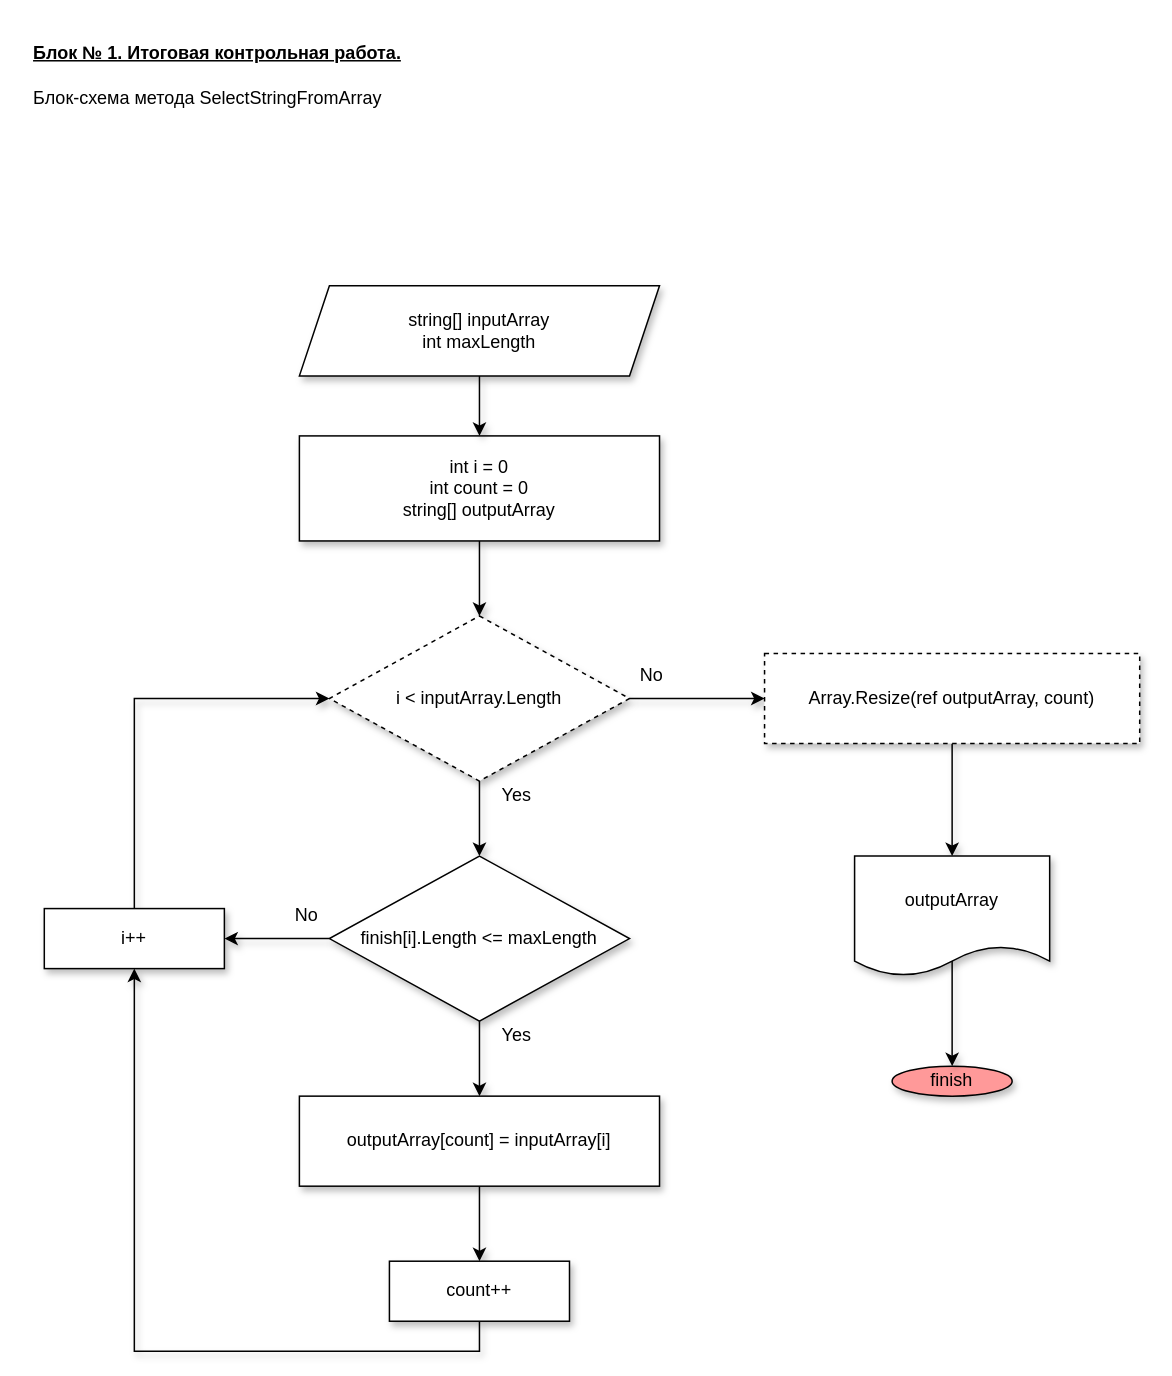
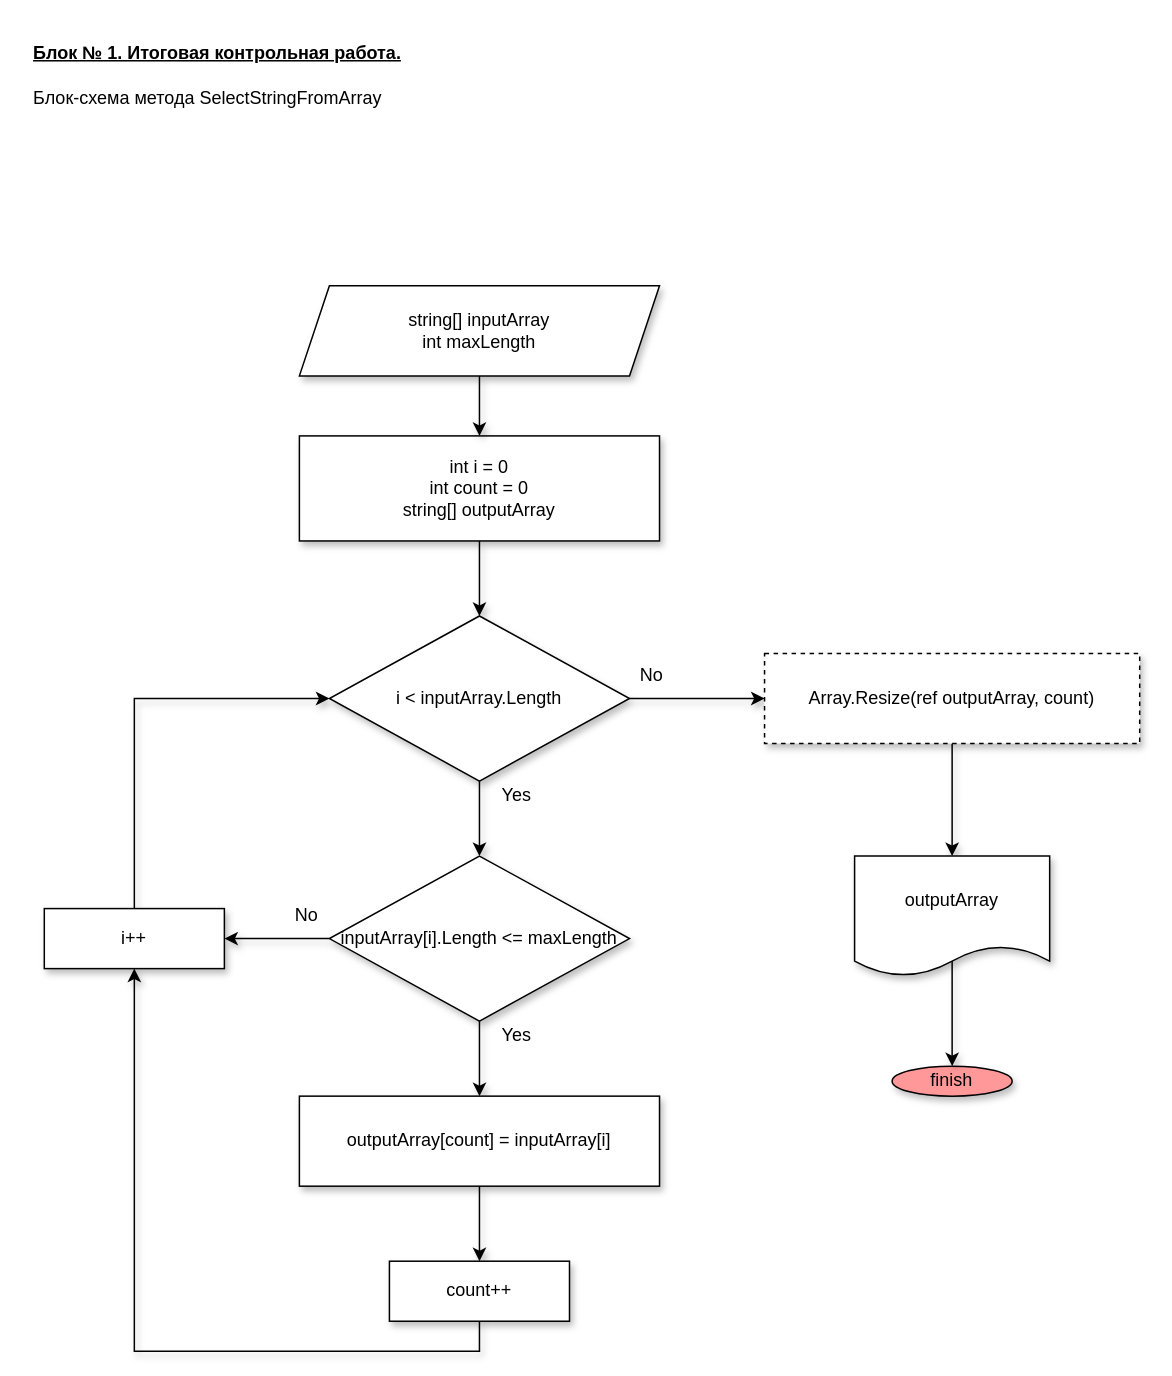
  <mxCell id="0" />
  <mxCell id="1" parent="0" />
  <mxCell id="2" style="edgeStyle=orthogonalEdgeStyle;rounded=0;orthogonalLoop=1;jettySize=auto;html=1;exitX=0.5;exitY=1;exitDx=0;exitDy=0;entryX=0.5;entryY=0;entryDx=0;entryDy=0;shadow=1;" edge="1" parent="1" source="3" target="6"><mxGeometry relative="1" as="geometry" /></mxCell>
  <mxCell id="3" value="&lt;div&gt;int i = 0&lt;br&gt;&lt;/div&gt;&lt;div&gt;int count = 0&lt;/div&gt;&lt;div&gt;&lt;div&gt;string[] outputArray&lt;/div&gt;&lt;/div&gt;" style="rounded=0;whiteSpace=wrap;html=1;shadow=1;" vertex="1" parent="1"><mxGeometry x="199" y="290" width="240" height="70" as="geometry" /></mxCell>
  <mxCell id="4" style="edgeStyle=orthogonalEdgeStyle;rounded=0;orthogonalLoop=1;jettySize=auto;html=1;exitX=0.5;exitY=1;exitDx=0;exitDy=0;entryX=0.5;entryY=0;entryDx=0;entryDy=0;shadow=1;" edge="1" parent="1" source="6" target="13"><mxGeometry relative="1" as="geometry" /></mxCell>
  <mxCell id="5" style="edgeStyle=orthogonalEdgeStyle;rounded=0;orthogonalLoop=1;jettySize=auto;html=1;exitX=1;exitY=0.5;exitDx=0;exitDy=0;entryX=0;entryY=0.5;entryDx=0;entryDy=0;shadow=1;" edge="1" parent="1" source="6" target="20"><mxGeometry relative="1" as="geometry" /></mxCell>
- <mxCell id="6" value="i &amp;lt; inputArray.Length" style="rhombus;whiteSpace=wrap;html=1;shadow=1;dashed=1;" vertex="1" parent="1"><mxGeometry x="219" y="410" width="200" height="110" as="geometry" /></mxCell>
+ <mxCell id="6" value="i &amp;lt; inputArray.Length" style="rhombus;whiteSpace=wrap;html=1;shadow=1;" vertex="1" parent="1"><mxGeometry x="219" y="410" width="200" height="110" as="geometry" /></mxCell>
  <mxCell id="7" value="No" style="text;html=1;align=center;verticalAlign=middle;whiteSpace=wrap;rounded=0;shadow=1;" vertex="1" parent="1"><mxGeometry x="419" y="440" width="30" height="20" as="geometry" /></mxCell>
  <mxCell id="8" value="Yes" style="text;html=1;align=center;verticalAlign=middle;whiteSpace=wrap;rounded=0;shadow=1;" vertex="1" parent="1"><mxGeometry x="329" y="520" width="30" height="20" as="geometry" /></mxCell>
  <mxCell id="9" style="edgeStyle=orthogonalEdgeStyle;rounded=0;orthogonalLoop=1;jettySize=auto;html=1;exitX=0.5;exitY=1;exitDx=0;exitDy=0;entryX=0.5;entryY=0;entryDx=0;entryDy=0;shadow=1;" edge="1" parent="1" source="10" target="3"><mxGeometry relative="1" as="geometry" /></mxCell>
  <mxCell id="10" value="string[] inputArray&lt;div&gt;int maxLength&lt;br&gt;&lt;/div&gt;" style="shape=parallelogram;perimeter=parallelogramPerimeter;whiteSpace=wrap;html=1;fixedSize=1;shadow=1;" vertex="1" parent="1"><mxGeometry x="199" y="190" width="240" height="60" as="geometry" /></mxCell>
  <mxCell id="11" style="edgeStyle=orthogonalEdgeStyle;rounded=0;orthogonalLoop=1;jettySize=auto;html=1;exitX=0.5;exitY=1;exitDx=0;exitDy=0;entryX=0.5;entryY=0;entryDx=0;entryDy=0;shadow=1;" edge="1" parent="1" source="13" target="15"><mxGeometry relative="1" as="geometry" /></mxCell>
  <mxCell id="12" style="edgeStyle=orthogonalEdgeStyle;rounded=0;orthogonalLoop=1;jettySize=auto;html=1;exitX=0;exitY=0.5;exitDx=0;exitDy=0;entryX=1;entryY=0.5;entryDx=0;entryDy=0;shadow=1;" edge="1" parent="1" source="13" target="23"><mxGeometry relative="1" as="geometry" /></mxCell>
- <mxCell id="13" value="finish[i].Length &amp;lt;= maxLength" style="rhombus;whiteSpace=wrap;html=1;shadow=1;" vertex="1" parent="1"><mxGeometry x="219" y="570" width="200" height="110" as="geometry" /></mxCell>
+ <mxCell id="13" value="inputArray[i].Length &amp;lt;= maxLength" style="rhombus;whiteSpace=wrap;html=1;shadow=1;" vertex="1" parent="1"><mxGeometry x="219" y="570" width="200" height="110" as="geometry" /></mxCell>
  <mxCell id="14" style="edgeStyle=orthogonalEdgeStyle;rounded=0;orthogonalLoop=1;jettySize=auto;html=1;exitX=0.5;exitY=1;exitDx=0;exitDy=0;entryX=0.5;entryY=0;entryDx=0;entryDy=0;shadow=1;" edge="1" parent="1" source="15" target="17"><mxGeometry relative="1" as="geometry" /></mxCell>
  <mxCell id="15" value="outputArray[count] = inputArray[i]" style="rounded=0;whiteSpace=wrap;html=1;shadow=1;" vertex="1" parent="1"><mxGeometry x="199" y="730" width="240" height="60" as="geometry" /></mxCell>
  <mxCell id="16" style="edgeStyle=orthogonalEdgeStyle;rounded=0;orthogonalLoop=1;jettySize=auto;html=1;exitX=0.5;exitY=1;exitDx=0;exitDy=0;entryX=0.5;entryY=1;entryDx=0;entryDy=0;shadow=1;" edge="1" parent="1" source="17" target="23"><mxGeometry relative="1" as="geometry" /></mxCell>
  <mxCell id="17" value="count++" style="rounded=0;whiteSpace=wrap;html=1;shadow=1;" vertex="1" parent="1"><mxGeometry x="259" y="840" width="120" height="40" as="geometry" /></mxCell>
  <mxCell id="18" value="Yes" style="text;html=1;align=center;verticalAlign=middle;whiteSpace=wrap;rounded=0;shadow=1;" vertex="1" parent="1"><mxGeometry x="329" y="680" width="30" height="20" as="geometry" /></mxCell>
  <mxCell id="19" style="edgeStyle=orthogonalEdgeStyle;rounded=0;orthogonalLoop=1;jettySize=auto;html=1;exitX=0.5;exitY=1;exitDx=0;exitDy=0;entryX=0.5;entryY=0;entryDx=0;entryDy=0;shadow=1;" edge="1" parent="1" source="20" target="24"><mxGeometry relative="1" as="geometry" /></mxCell>
  <mxCell id="20" value="Array.Resize(ref outputArray, count)" style="rounded=0;whiteSpace=wrap;html=1;shadow=1;dashed=1;" vertex="1" parent="1"><mxGeometry x="509" y="435" width="250" height="60" as="geometry" /></mxCell>
  <mxCell id="21" value="No" style="text;html=1;align=center;verticalAlign=middle;whiteSpace=wrap;rounded=0;shadow=1;" vertex="1" parent="1"><mxGeometry x="189" y="600" width="30" height="20" as="geometry" /></mxCell>
  <mxCell id="22" style="edgeStyle=orthogonalEdgeStyle;rounded=0;orthogonalLoop=1;jettySize=auto;html=1;exitX=0.5;exitY=0;exitDx=0;exitDy=0;entryX=0;entryY=0.5;entryDx=0;entryDy=0;shadow=1;" edge="1" parent="1" source="23" target="6"><mxGeometry relative="1" as="geometry" /></mxCell>
  <mxCell id="23" value="i++" style="rounded=0;whiteSpace=wrap;html=1;shadow=1;" vertex="1" parent="1"><mxGeometry x="29" y="605" width="120" height="40" as="geometry" /></mxCell>
  <mxCell id="24" value="outputArray" style="shape=document;whiteSpace=wrap;html=1;boundedLbl=1;size=0.25;shadow=1;" vertex="1" parent="1"><mxGeometry x="569" y="570" width="130" height="80" as="geometry" /></mxCell>
  <mxCell id="25" value="finish" style="ellipse;whiteSpace=wrap;html=1;fillColor=#FF9999;shadow=1;" vertex="1" parent="1"><mxGeometry x="594" y="710" width="80" height="20" as="geometry" /></mxCell>
  <mxCell id="26" value="" style="endArrow=classic;html=1;rounded=0;entryX=0.5;entryY=0;entryDx=0;entryDy=0;shadow=1;" edge="1" parent="1" target="25"><mxGeometry width="50" height="50" relative="1" as="geometry"><mxPoint x="634" y="640" as="sourcePoint" /><mxPoint x="659" y="630" as="targetPoint" /></mxGeometry></mxCell>
  <mxCell id="27" value="&lt;div align=&quot;left&quot;&gt;&lt;b&gt;&lt;u&gt;Блок № 1. Итоговая контрольная работа.&lt;/u&gt;&lt;/b&gt;&lt;/div&gt;" style="text;html=1;strokeColor=none;fillColor=none;align=left;verticalAlign=middle;whiteSpace=wrap;rounded=0;shadow=1;glass=0;sketch=0;" vertex="1" parent="1"><mxGeometry x="20" y="20" width="310" height="30" as="geometry" /></mxCell>
  <mxCell id="28" value="Блок-схема метода SelectStringFromArray" style="text;html=1;strokeColor=none;fillColor=none;align=left;verticalAlign=middle;whiteSpace=wrap;rounded=0;shadow=1;glass=0;sketch=0;" vertex="1" parent="1"><mxGeometry x="20" y="50" width="310" height="30" as="geometry" /></mxCell>
